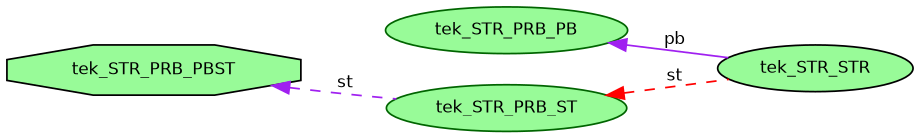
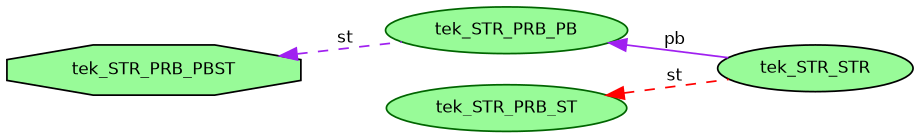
  digraph {
    rankdir=LR
    node [color=black fillcolor=palegreen fontname=Helvetica fontsize=10 shape=ellipse style=filled]
    edge [color=purple dir=back fontname=Helvetica fontsize=10 labelfontname=Helvetica labelfontsize=10 style=dashed]
    n1 [fontcolor=black height=0.2 label=tek_STR_STR width=0.4]
    n2 [color=darkgreen height=0.2 label=tek_STR_PRB_PB width=0.4]
    n3 [height=0.2 label=tek_STR_PRB_PBST shape=octagon width=0.4]
    n4 [color=darkgreen height=0.2 label=tek_STR_PRB_ST width=0.4]
    n2 -> n1 [label=" pb" style=solid]
-   n3 -> n4 [label=" st"]
+   n3 -> n2 [label=" st"]
    n4 -> n1 [color=red label=" st"]
  }
